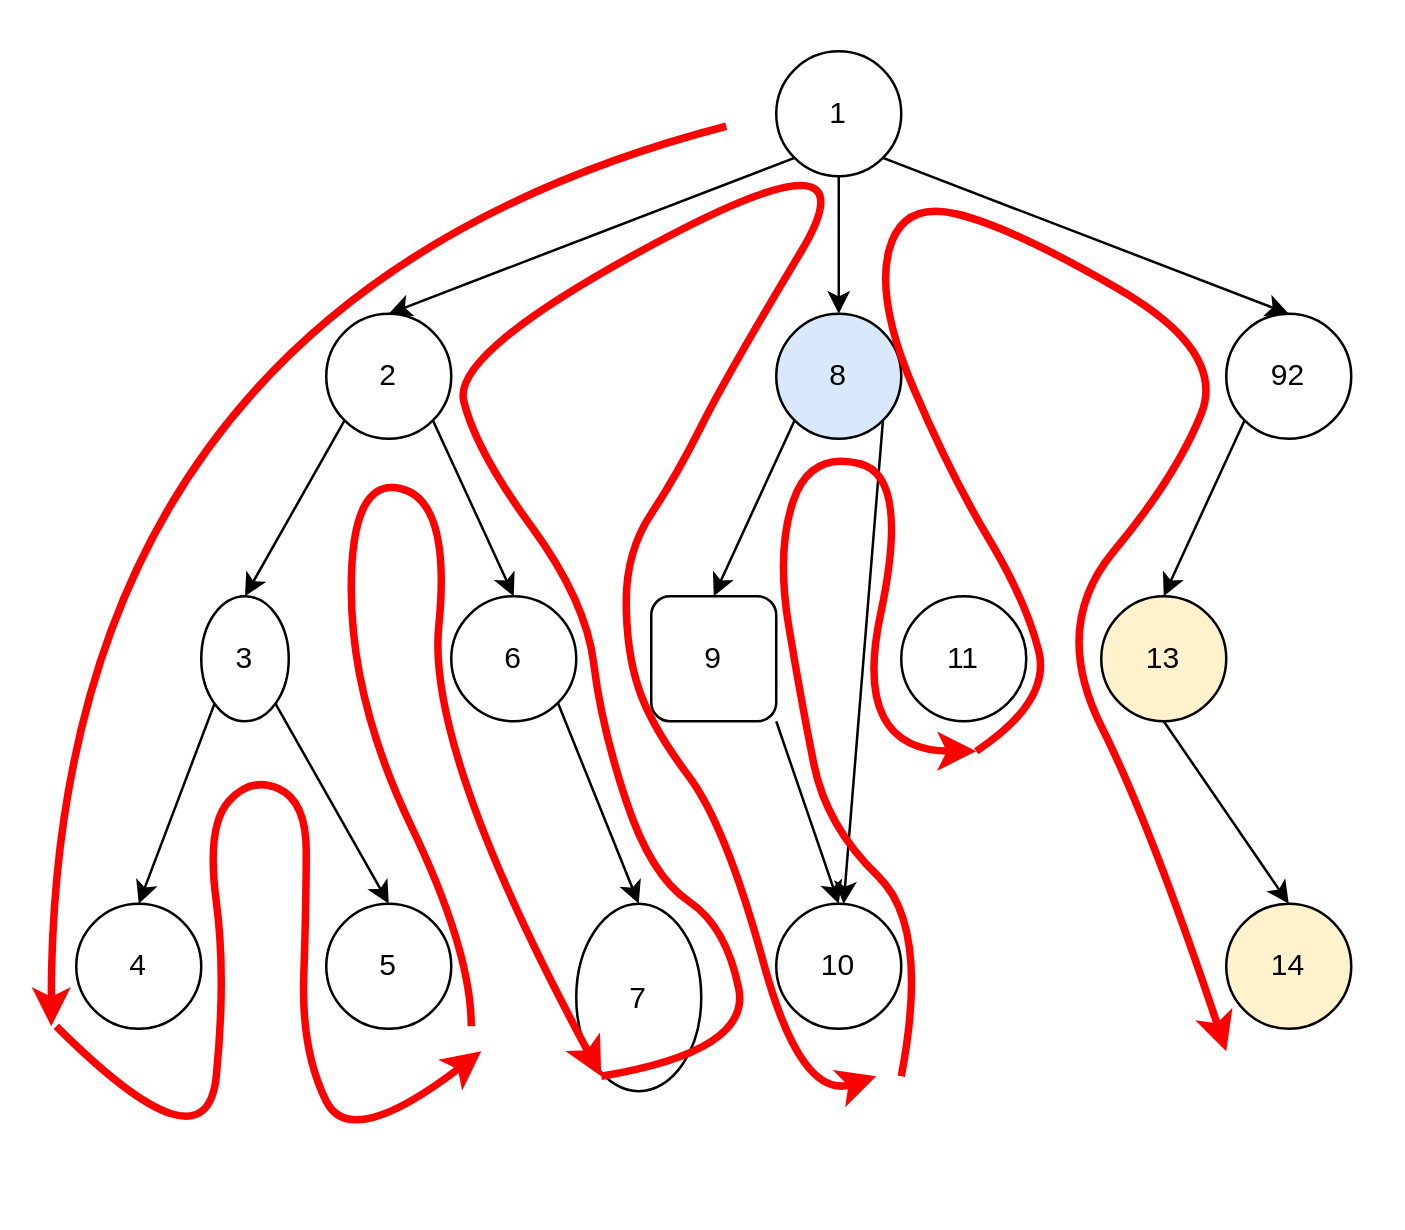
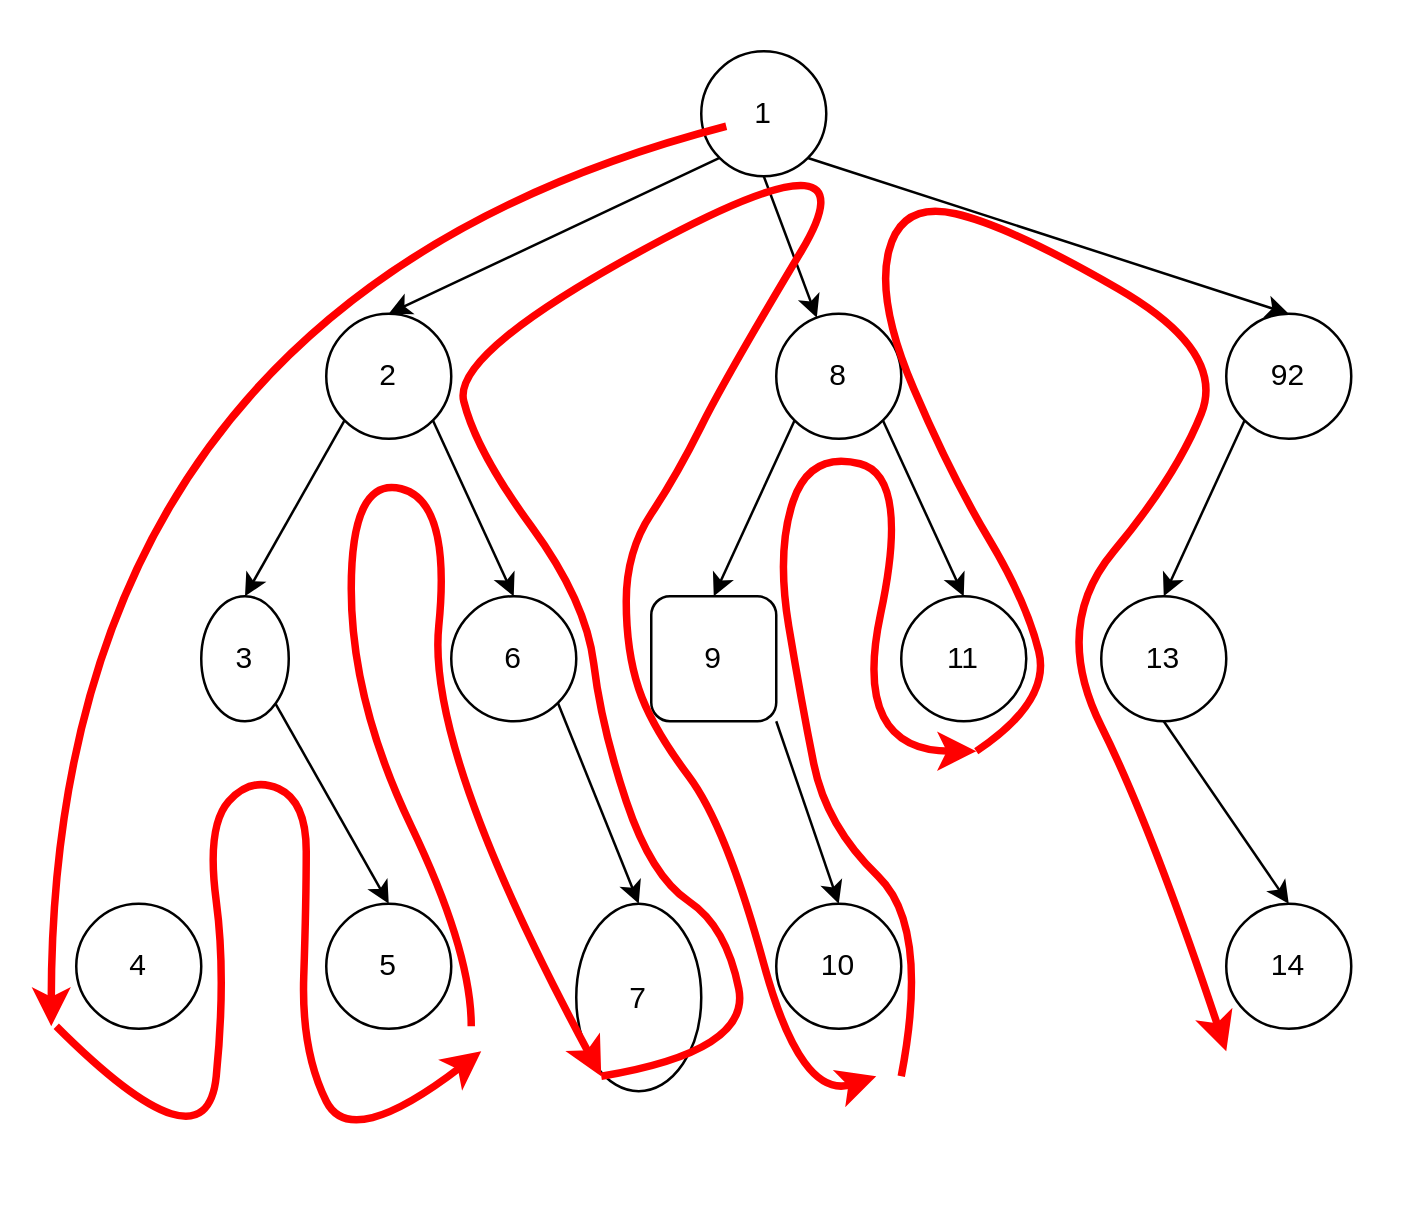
  <mxCell id="0" />
  <mxCell id="1" parent="0" />
- <mxCell id="2" value="1" style="ellipse;whiteSpace=wrap;html=1;aspect=fixed;" vertex="1" parent="1"><mxGeometry x="310" y="20" width="50" height="50" as="geometry" /></mxCell>
+ <mxCell id="2" value="1" style="ellipse;whiteSpace=wrap;html=1;aspect=fixed;" vertex="1" parent="1"><mxGeometry x="280" y="20" width="50" height="50" as="geometry" /></mxCell>
  <mxCell id="3" value="2" style="ellipse;whiteSpace=wrap;html=1;aspect=fixed;" vertex="1" parent="1"><mxGeometry x="130" y="125" width="50" height="50" as="geometry" /></mxCell>
- <mxCell id="4" value="8" style="ellipse;whiteSpace=wrap;html=1;aspect=fixed;fillColor=#dae8fc;" vertex="1" parent="1"><mxGeometry x="310" y="125" width="50" height="50" as="geometry" /></mxCell>
+ <mxCell id="4" value="8" style="ellipse;whiteSpace=wrap;html=1;aspect=fixed;" vertex="1" parent="1"><mxGeometry x="310" y="125" width="50" height="50" as="geometry" /></mxCell>
  <mxCell id="5" value="92" style="ellipse;whiteSpace=wrap;html=1;aspect=fixed;" vertex="1" parent="1"><mxGeometry x="490" y="125" width="50" height="50" as="geometry" /></mxCell>
  <mxCell id="6" value="3" style="ellipse;whiteSpace=wrap;html=1;aspect=fixed;" vertex="1" parent="1"><mxGeometry x="80" y="238" width="35" height="50" as="geometry" /></mxCell>
  <mxCell id="7" value="6" style="ellipse;whiteSpace=wrap;html=1;aspect=fixed;" vertex="1" parent="1"><mxGeometry x="180" y="238" width="50" height="50" as="geometry" /></mxCell>
  <mxCell id="8" value="9" style="whiteSpace=wrap;html=1;aspect=fixed;rounded=1;" vertex="1" parent="1"><mxGeometry x="260" y="238" width="50" height="50" as="geometry" /></mxCell>
  <mxCell id="9" value="11" style="ellipse;whiteSpace=wrap;html=1;aspect=fixed;" vertex="1" parent="1"><mxGeometry x="360" y="238" width="50" height="50" as="geometry" /></mxCell>
- <mxCell id="10" value="13" style="ellipse;whiteSpace=wrap;html=1;aspect=fixed;fillColor=#fff2cc;" vertex="1" parent="1"><mxGeometry x="440" y="238" width="50" height="50" as="geometry" /></mxCell>
+ <mxCell id="10" value="13" style="ellipse;whiteSpace=wrap;html=1;aspect=fixed;" vertex="1" parent="1"><mxGeometry x="440" y="238" width="50" height="50" as="geometry" /></mxCell>
  <mxCell id="11" value="4" style="ellipse;whiteSpace=wrap;html=1;aspect=fixed;" vertex="1" parent="1"><mxGeometry x="30" y="361" width="50" height="50" as="geometry" /></mxCell>
  <mxCell id="12" value="5" style="ellipse;whiteSpace=wrap;html=1;aspect=fixed;" vertex="1" parent="1"><mxGeometry x="130" y="361" width="50" height="50" as="geometry" /></mxCell>
  <mxCell id="13" value="7" style="ellipse;whiteSpace=wrap;html=1;aspect=fixed;" vertex="1" parent="1"><mxGeometry x="230" y="361" width="50" height="75" as="geometry" /></mxCell>
  <mxCell id="14" value="10" style="ellipse;whiteSpace=wrap;html=1;aspect=fixed;" vertex="1" parent="1"><mxGeometry x="310" y="361" width="50" height="50" as="geometry" /></mxCell>
- <mxCell id="15" value="14" style="ellipse;whiteSpace=wrap;html=1;aspect=fixed;fillColor=#fff2cc;" vertex="1" parent="1"><mxGeometry x="490" y="361" width="50" height="50" as="geometry" /></mxCell>
+ <mxCell id="15" value="14" style="ellipse;whiteSpace=wrap;html=1;aspect=fixed;" vertex="1" parent="1"><mxGeometry x="490" y="361" width="50" height="50" as="geometry" /></mxCell>
  <mxCell id="16" value="" style="endArrow=classic;html=1;rounded=0;exitX=0;exitY=1;exitDx=0;exitDy=0;entryX=0.5;entryY=0;entryDx=0;entryDy=0;" edge="1" parent="1" source="2" target="3"><mxGeometry width="50" height="50" relative="1" as="geometry"><mxPoint x="20" y="50" as="sourcePoint" /><mxPoint x="-20" y="110" as="targetPoint" /></mxGeometry></mxCell>
  <mxCell id="17" value="" style="endArrow=classic;html=1;rounded=0;exitX=1;exitY=1;exitDx=0;exitDy=0;entryX=0.5;entryY=0;entryDx=0;entryDy=0;" edge="1" parent="1" source="2" target="5"><mxGeometry width="50" height="50" relative="1" as="geometry"><mxPoint x="30" y="60" as="sourcePoint" /><mxPoint x="-10" y="120" as="targetPoint" /></mxGeometry></mxCell>
  <mxCell id="18" value="" style="endArrow=classic;html=1;rounded=0;exitX=0.5;exitY=1;exitDx=0;exitDy=0;" edge="1" parent="1" source="2" target="4"><mxGeometry width="50" height="50" relative="1" as="geometry"><mxPoint x="335" y="95" as="sourcePoint" /><mxPoint x="0" y="155" as="targetPoint" /></mxGeometry></mxCell>
  <mxCell id="19" value="" style="endArrow=classic;html=1;rounded=0;exitX=0;exitY=1;exitDx=0;exitDy=0;entryX=0.5;entryY=0;entryDx=0;entryDy=0;" edge="1" parent="1" source="3" target="6"><mxGeometry width="50" height="50" relative="1" as="geometry"><mxPoint x="20" y="50" as="sourcePoint" /><mxPoint x="-20" y="110" as="targetPoint" /></mxGeometry></mxCell>
  <mxCell id="20" value="" style="endArrow=classic;html=1;rounded=0;exitX=1;exitY=1;exitDx=0;exitDy=0;entryX=0.5;entryY=0;entryDx=0;entryDy=0;" edge="1" parent="1" source="3" target="7"><mxGeometry width="50" height="50" relative="1" as="geometry"><mxPoint x="30" y="60" as="sourcePoint" /><mxPoint x="-10" y="120" as="targetPoint" /></mxGeometry></mxCell>
- <mxCell id="21" value="" style="endArrow=classic;html=1;rounded=0;exitX=0;exitY=1;exitDx=0;exitDy=0;entryX=0.5;entryY=0;entryDx=0;entryDy=0;" edge="1" parent="1" source="6" target="11"><mxGeometry width="50" height="50" relative="1" as="geometry"><mxPoint x="40" y="70" as="sourcePoint" /><mxPoint x="0" y="130" as="targetPoint" /></mxGeometry></mxCell>
  <mxCell id="22" value="" style="endArrow=classic;html=1;rounded=0;exitX=1;exitY=1;exitDx=0;exitDy=0;entryX=0.5;entryY=0;entryDx=0;entryDy=0;" edge="1" parent="1" source="6" target="12"><mxGeometry width="50" height="50" relative="1" as="geometry"><mxPoint x="50" y="80" as="sourcePoint" /><mxPoint x="10" y="140" as="targetPoint" /></mxGeometry></mxCell>
  <mxCell id="23" value="" style="endArrow=classic;html=1;rounded=0;exitX=0;exitY=1;exitDx=0;exitDy=0;entryX=0.5;entryY=0;entryDx=0;entryDy=0;" edge="1" parent="1" source="4" target="8"><mxGeometry width="50" height="50" relative="1" as="geometry"><mxPoint x="60" y="90" as="sourcePoint" /><mxPoint x="20" y="150" as="targetPoint" /></mxGeometry></mxCell>
- <mxCell id="24" value="" style="endArrow=classic;html=1;rounded=0;exitX=1;exitY=1;exitDx=0;exitDy=0;" edge="1" parent="1" source="4" target="14"><mxGeometry width="50" height="50" relative="1" as="geometry"><mxPoint x="70" y="100" as="sourcePoint" /><mxPoint x="30" y="160" as="targetPoint" /></mxGeometry></mxCell>
+ <mxCell id="24" value="" style="endArrow=classic;html=1;rounded=0;exitX=1;exitY=1;exitDx=0;exitDy=0;entryX=0.5;entryY=0;entryDx=0;entryDy=0;" edge="1" parent="1" source="4" target="9"><mxGeometry width="50" height="50" relative="1" as="geometry"><mxPoint x="70" y="100" as="sourcePoint" /><mxPoint x="30" y="160" as="targetPoint" /></mxGeometry></mxCell>
  <mxCell id="25" value="" style="endArrow=classic;html=1;rounded=0;exitX=1;exitY=1;exitDx=0;exitDy=0;entryX=0.5;entryY=0;entryDx=0;entryDy=0;" edge="1" parent="1" source="7" target="13"><mxGeometry width="50" height="50" relative="1" as="geometry"><mxPoint x="80" y="110" as="sourcePoint" /><mxPoint x="40" y="170" as="targetPoint" /></mxGeometry></mxCell>
  <mxCell id="26" value="" style="endArrow=classic;html=1;rounded=0;exitX=1;exitY=1;exitDx=0;exitDy=0;entryX=0.5;entryY=0;entryDx=0;entryDy=0;" edge="1" parent="1" source="8" target="14"><mxGeometry width="50" height="50" relative="1" as="geometry"><mxPoint x="90" y="120" as="sourcePoint" /><mxPoint x="50" y="180" as="targetPoint" /></mxGeometry></mxCell>
  <mxCell id="27" value="" style="endArrow=classic;html=1;rounded=0;exitX=0;exitY=1;exitDx=0;exitDy=0;entryX=0.5;entryY=0;entryDx=0;entryDy=0;" edge="1" parent="1" source="5" target="10"><mxGeometry width="50" height="50" relative="1" as="geometry"><mxPoint x="100" y="130" as="sourcePoint" /><mxPoint x="60" y="190" as="targetPoint" /></mxGeometry></mxCell>
  <mxCell id="28" value="" style="endArrow=classic;html=1;rounded=0;exitX=0.5;exitY=1;exitDx=0;exitDy=0;entryX=0.5;entryY=0;entryDx=0;entryDy=0;" edge="1" parent="1" source="10" target="15"><mxGeometry width="50" height="50" relative="1" as="geometry"><mxPoint x="110" y="140" as="sourcePoint" /><mxPoint x="70" y="200" as="targetPoint" /></mxGeometry></mxCell>
  <mxCell id="29" value="" style="curved=1;endArrow=classic;html=1;rounded=0;strokeColor=#FF0000;strokeWidth=3;" edge="1" parent="1"><mxGeometry width="50" height="50" relative="1" as="geometry"><mxPoint x="290" y="50" as="sourcePoint" /><mxPoint x="20" y="410" as="targetPoint" /><Array as="points"><mxPoint x="20" y="120" /></Array></mxGeometry></mxCell>
  <mxCell id="30" value="" style="curved=1;endArrow=classic;html=1;rounded=0;strokeColor=#FF0000;strokeWidth=3;" edge="1" parent="1"><mxGeometry width="50" height="50" relative="1" as="geometry"><mxPoint x="22" y="410" as="sourcePoint" /><mxPoint x="192" y="420" as="targetPoint" /><Array as="points"><mxPoint x="82" y="470" /><mxPoint x="90" y="390" /><mxPoint x="82" y="330" /><mxPoint x="100" y="310" /><mxPoint x="122" y="320" /><mxPoint x="122" y="360" /><mxPoint x="120" y="420" /><mxPoint x="140" y="460" /></Array></mxGeometry></mxCell>
  <mxCell id="31" value="" style="curved=1;endArrow=classic;html=1;rounded=0;strokeColor=#FF0000;strokeWidth=3;" edge="1" parent="1"><mxGeometry width="50" height="50" relative="1" as="geometry"><mxPoint x="188" y="410" as="sourcePoint" /><mxPoint x="240" y="430" as="targetPoint" /><Array as="points"><mxPoint x="188" y="380" /><mxPoint x="140" y="280" /><mxPoint x="140" y="190" /><mxPoint x="180" y="200" /><mxPoint x="170" y="300" /></Array></mxGeometry></mxCell>
  <mxCell id="32" value="" style="curved=1;endArrow=classic;html=1;rounded=0;strokeColor=#FF0000;strokeWidth=3;" edge="1" parent="1"><mxGeometry width="50" height="50" relative="1" as="geometry"><mxPoint x="240" y="430" as="sourcePoint" /><mxPoint x="350" y="430" as="targetPoint" /><Array as="points"><mxPoint x="300" y="420" /><mxPoint x="290" y="370" /><mxPoint x="260" y="350" /><mxPoint x="240" y="290" /><mxPoint x="234" y="240" /><mxPoint x="190" y="180" /><mxPoint x="180" y="140" /><mxPoint x="350" y="50" /><mxPoint x="290" y="150" /><mxPoint x="270" y="190" /><mxPoint x="250" y="220" /><mxPoint x="250" y="260" /><mxPoint x="260" y="290" /><mxPoint x="290" y="330" /><mxPoint x="320" y="440" /></Array></mxGeometry></mxCell>
  <mxCell id="33" value="" style="curved=1;endArrow=classic;html=1;rounded=0;strokeColor=#FF0000;strokeWidth=3;" edge="1" parent="1"><mxGeometry width="50" height="50" relative="1" as="geometry"><mxPoint x="360" y="430" as="sourcePoint" /><mxPoint x="390" y="300" as="targetPoint" /><Array as="points"><mxPoint x="371.5" y="370" /><mxPoint x="330" y="330" /><mxPoint x="320" y="280" /><mxPoint x="310" y="220" /><mxPoint x="323.5" y="180" /><mxPoint x="363.5" y="190" /><mxPoint x="340" y="300" /></Array></mxGeometry></mxCell>
  <mxCell id="34" value="" style="curved=1;endArrow=classic;html=1;rounded=0;strokeColor=#FF0000;strokeWidth=3;" edge="1" parent="1"><mxGeometry width="50" height="50" relative="1" as="geometry"><mxPoint x="390" y="300" as="sourcePoint" /><mxPoint x="490" y="420" as="targetPoint" /><Array as="points"><mxPoint x="420" y="280" /><mxPoint x="410" y="240" /><mxPoint x="380" y="190" /><mxPoint x="350" y="120" /><mxPoint x="360" y="80" /><mxPoint x="403.5" y="90" /><mxPoint x="490" y="140" /><mxPoint x="470" y="190" /><mxPoint x="420" y="250" /><mxPoint x="460" y="330" /></Array></mxGeometry></mxCell>
